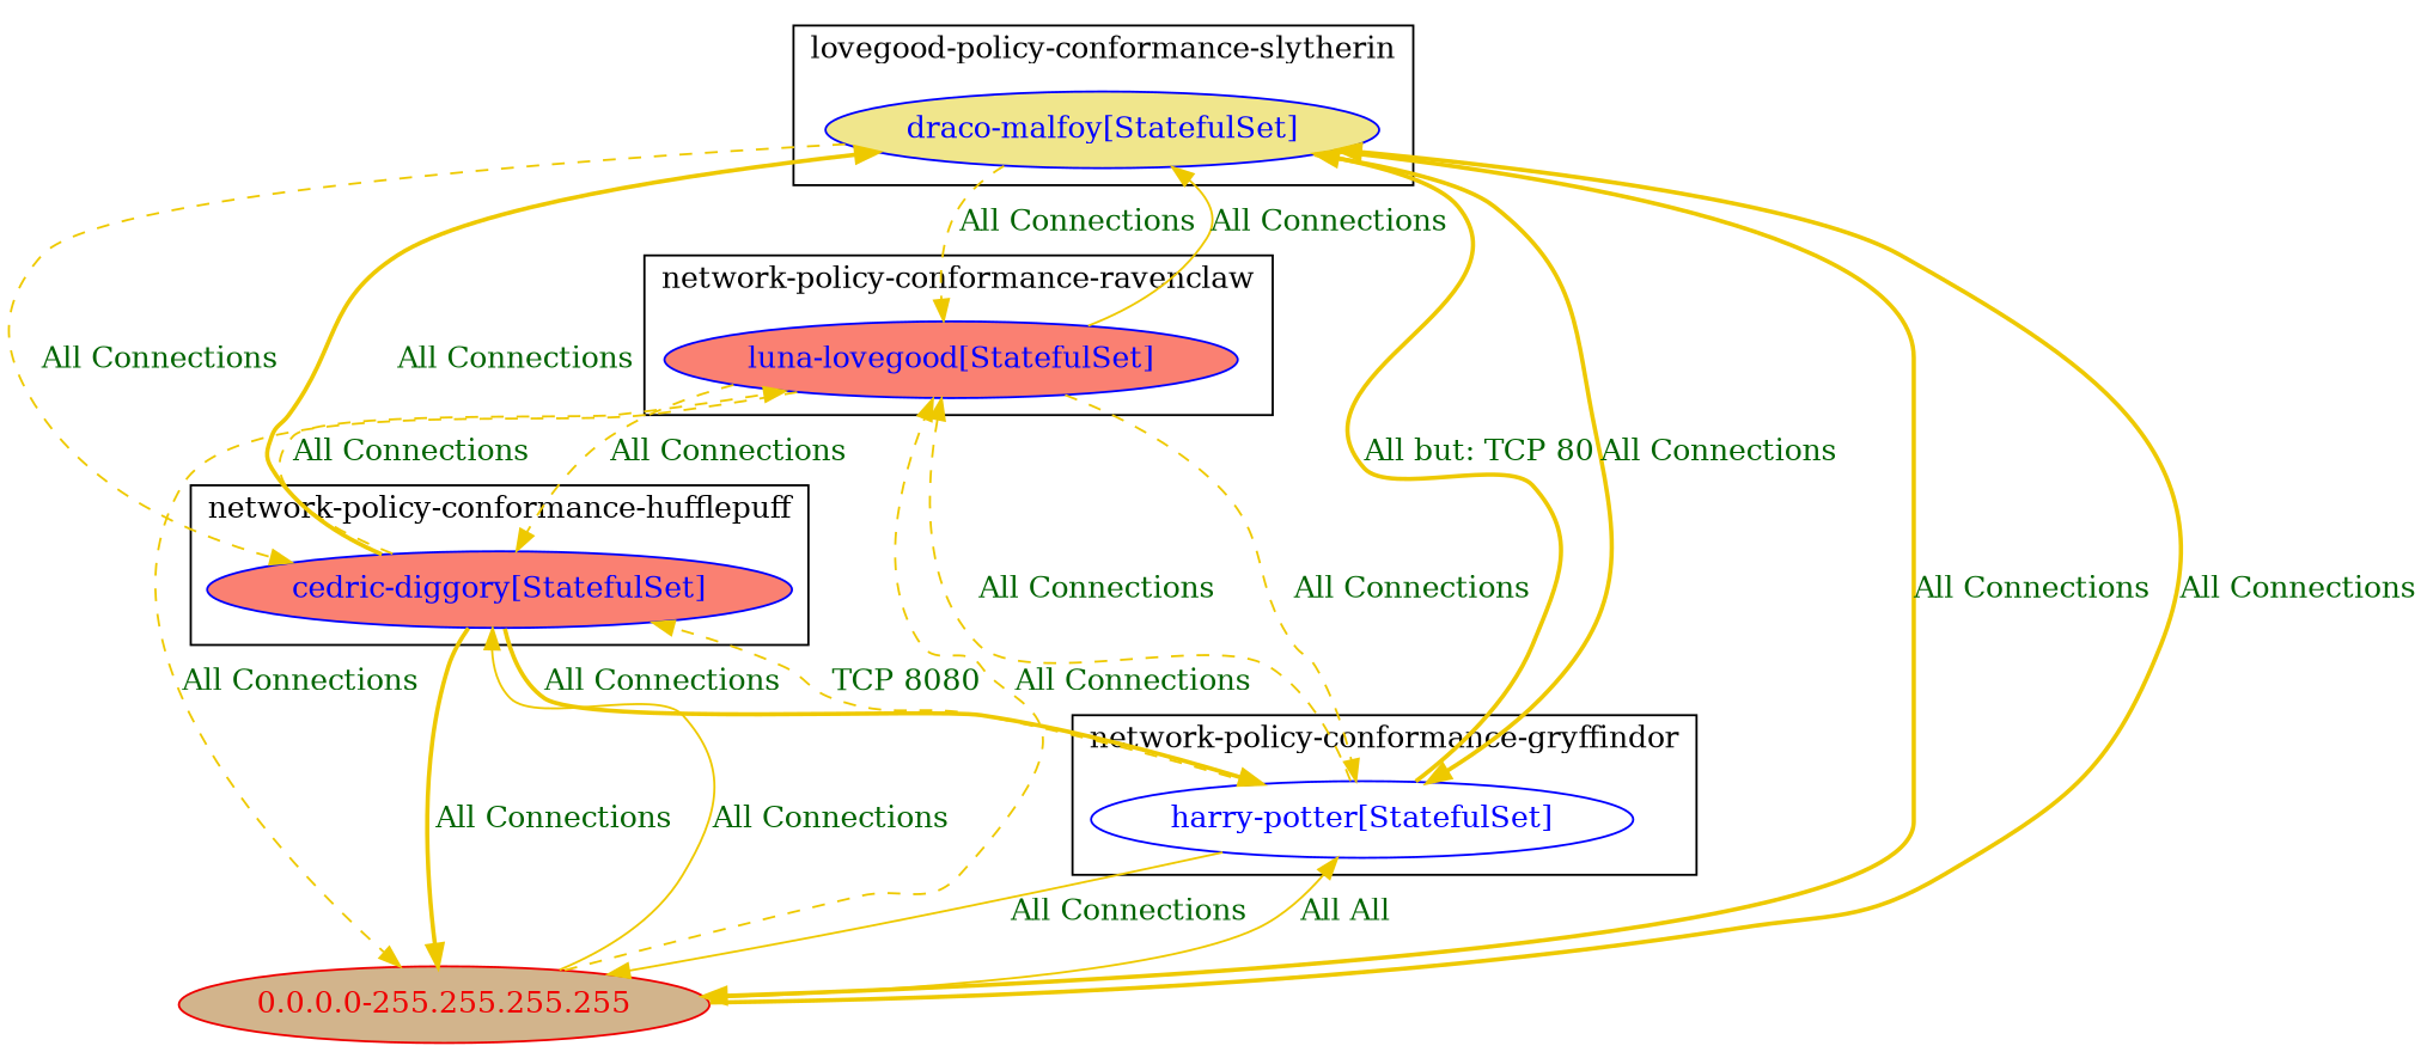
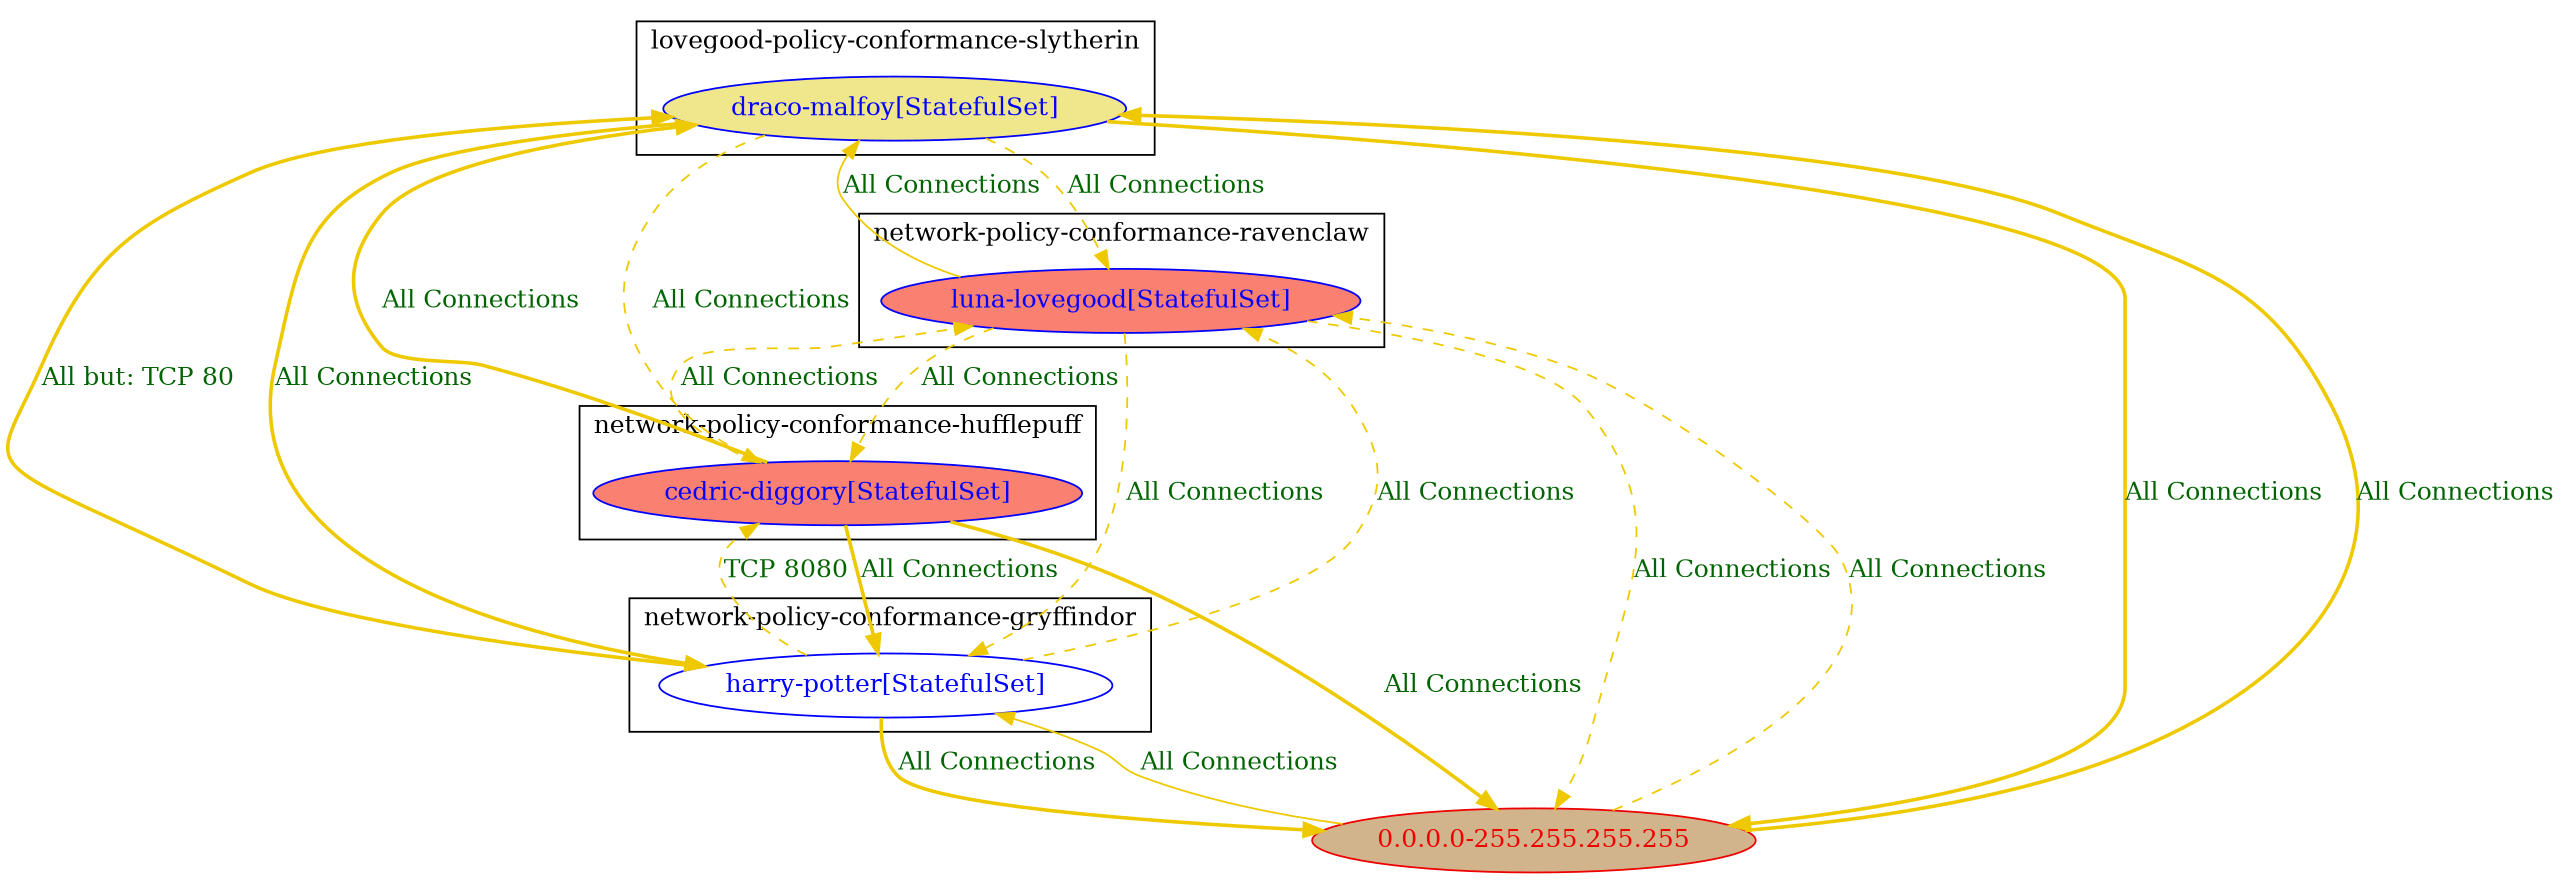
  digraph {
    node [color=blue fillcolor=salmon fontcolor=blue style=filled]
    edge [color=gold2 fontcolor=darkgreen style=dashed weight=1]
    n1 [label="cedric-diggory[StatefulSet]"]
    n2 [fillcolor=white label="harry-potter[StatefulSet]"]
    n3 [label="luna-lovegood[StatefulSet]"]
    n4 [fillcolor=khaki label="draco-malfoy[StatefulSet]"]
    n5 [color=red2 fillcolor=tan fontcolor=red2 label="0.0.0.0-255.255.255.255"]
    subgraph cluster_1 {
      color=black
      fontcolor=black
      label="network-policy-conformance-hufflepuff"
      n1
    }
    subgraph cluster_2 {
      color=black
      fontcolor=black
      label="network-policy-conformance-gryffindor"
      n2
    }
    subgraph cluster_3 {
      color=black
      fontcolor=black
      label="network-policy-conformance-ravenclaw"
      n3
    }
    subgraph cluster_4 {
      color=black
      fontcolor=black
      label="lovegood-policy-conformance-slytherin"
      n4
    }
    n1 -> n2 [label="All Connections" style=bold]
    n1 -> n3 [label="All Connections" weight=0.5]
    n1 -> n4 [label="All Connections" style=bold weight=0.5]
    n1 -> n5 [label="All Connections" style=bold]
    n2 -> n1 [label="TCP 8080" weight=0.5]
    n2 -> n3 [label="All Connections" weight=0.5]
    n2 -> n4 [label="All but: TCP 80" style=bold weight=0.5]
-   n2 -> n5 [label="All Connections" style=solid]
+   n2 -> n5 [label="All Connections" style=bold]
    n3 -> n1 [label="All Connections"]
    n3 -> n2 [label="All Connections"]
    n3 -> n4 [label="All Connections" style=solid weight=0.5]
    n3 -> n5 [label="All Connections"]
    n4 -> n1 [label="All Connections"]
    n4 -> n2 [label="All Connections" style=bold]
    n4 -> n3 [label="All Connections"]
    n4 -> n5 [label="All Connections" style=bold]
-   n5 -> n1 [label="All Connections" style=solid weight=0.5]
-   n5 -> n2 [label="All All" style=solid weight=0.5]
+   n5 -> n2 [label="All Connections" style=solid weight=0.5]
    n5 -> n3 [label="All Connections" weight=0.5]
    n5 -> n4 [label="All Connections" style=bold weight=0.5]
  }
